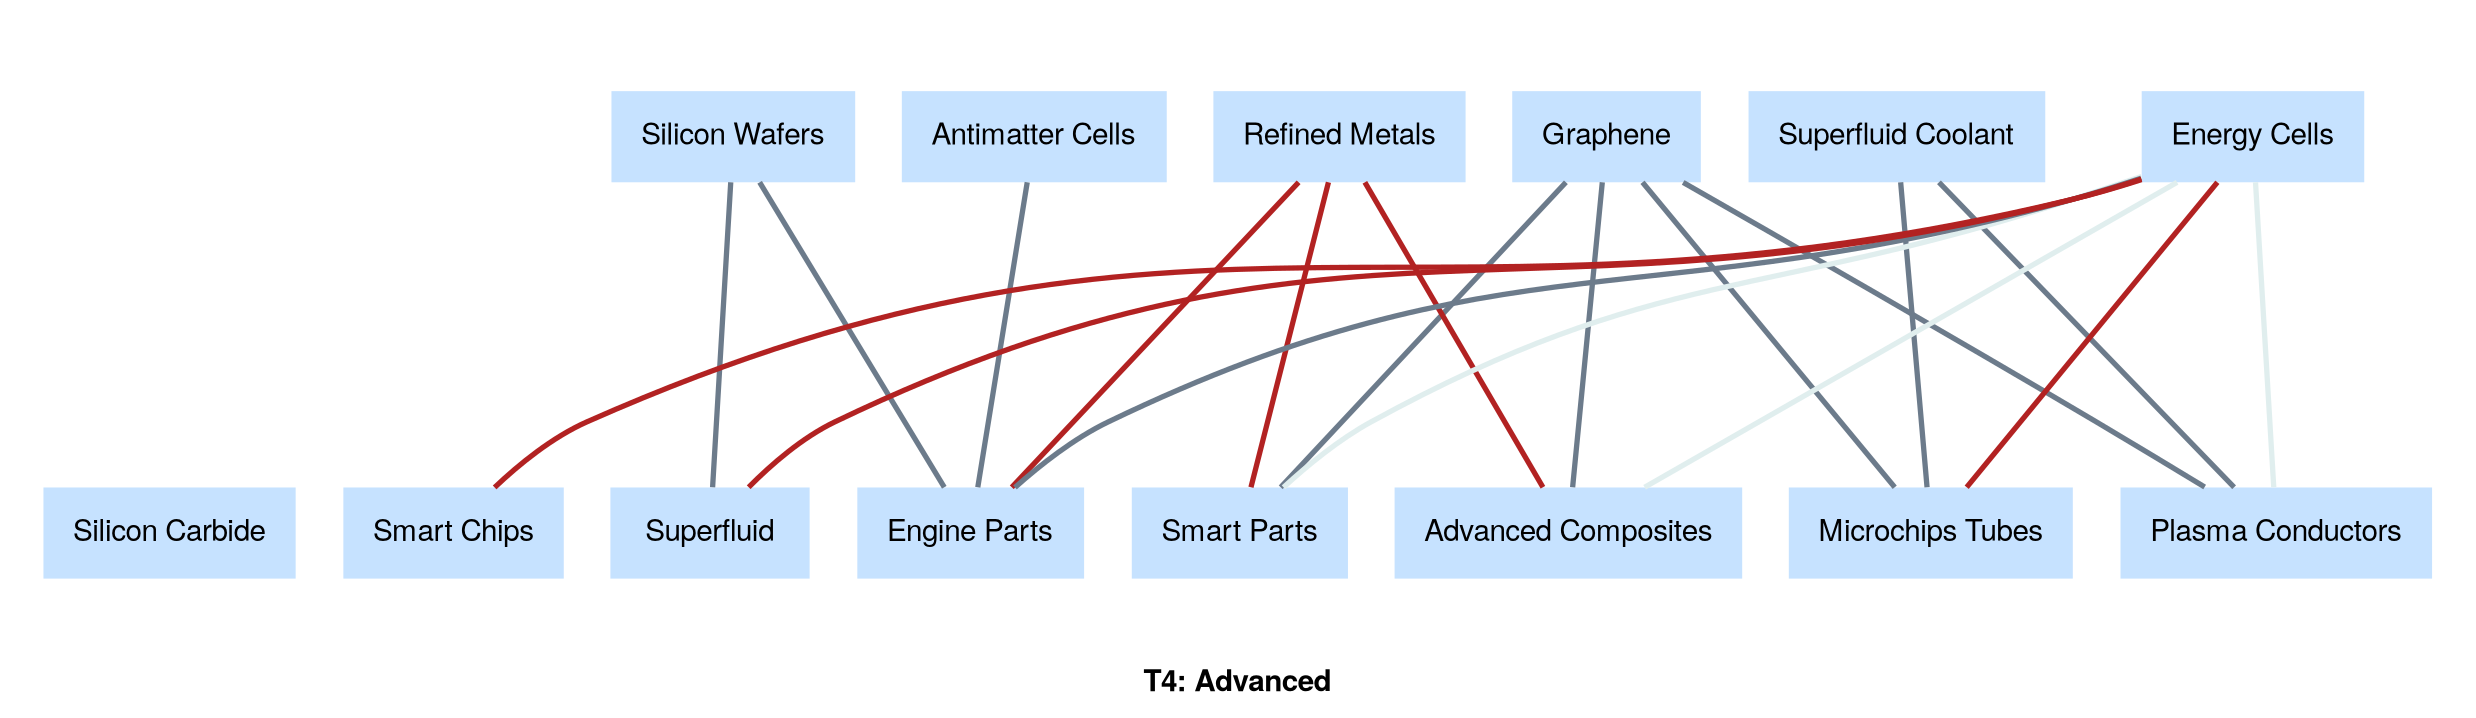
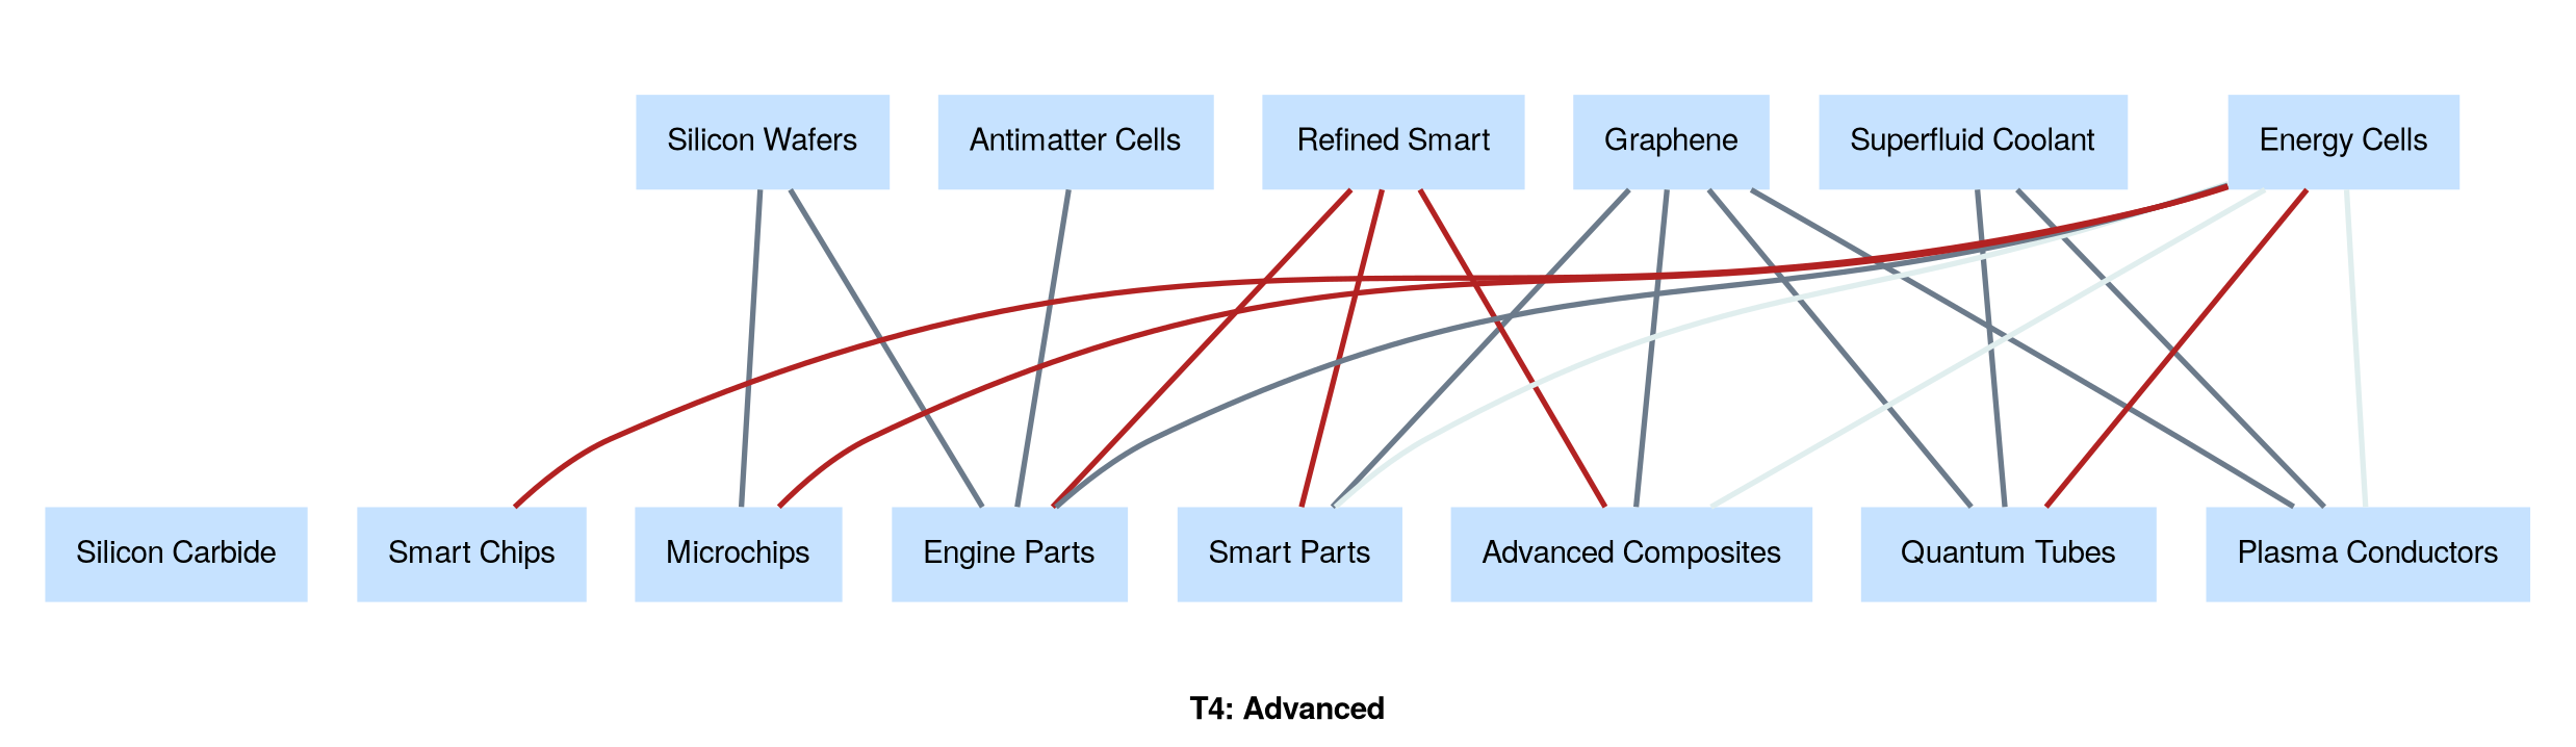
  graph {
    compound=true
    fontname="Helvetica,Arial,sans-serif"
    label=<<b>T4: Advanced</b>>
    nodesep=0.3
    ranksep=2
    node [color=slategray1 colour=lightsteelblue2 fontname="Helvetica,Arial,sans-serif" margin=0.2 penwidth=0 shape=box style=filled]
    edge [color=slategray4 constraint=true fontname="Helvetica,Arial,sans-serif" penwidth=2.5]
    "Superfluid Coolant"
    Graphene
-   "Refined Metals"
+   "Refined Metals" [label="Refined Smart"]
    "Antimatter Cells"
    "Silicon Wafers"
    "Energy Cells"
    "Plasma Conductors"
-   "Quantum Tubes" [label="Microchips Tubes"]
+   "Quantum Tubes"
    "Advanced Composites"
    n10 [label="Smart Parts"]
    "Engine Parts"
-   Microchips [label=Superfluid]
+   Microchips
    "Smart Chips"
    "Silicon Carbide"
    subgraph sub_1 {
      cluster=true
      label=Refined
      "Superfluid Coolant"
      Graphene
      "Refined Metals"
      "Antimatter Cells"
      "Silicon Wafers"
    }
    subgraph sub_2 {
      cluster=true
      label=Harvested
      "Energy Cells"
    }
    subgraph sub_3 {
      cluster=true
      label=Advanced
      "Plasma Conductors"
      "Quantum Tubes"
      "Advanced Composites"
      n10
      "Engine Parts"
      Microchips
      "Smart Chips"
      "Silicon Carbide"
    }
    "Superfluid Coolant" -- "Plasma Conductors"
    "Superfluid Coolant" -- "Quantum Tubes"
    Graphene -- "Plasma Conductors"
    Graphene -- "Quantum Tubes"
    Graphene -- "Advanced Composites"
    Graphene -- n10
    "Refined Metals" -- "Advanced Composites" [color=firebrick]
    "Refined Metals" -- n10 [color=firebrick]
    "Refined Metals" -- "Engine Parts" [color=firebrick]
    "Antimatter Cells" -- "Engine Parts"
    "Silicon Wafers" -- "Engine Parts"
    "Silicon Wafers" -- Microchips
    "Energy Cells" -- "Plasma Conductors" [color=azure2 constraint=false]
    "Energy Cells" -- "Quantum Tubes" [color=firebrick constraint=false]
    "Energy Cells" -- "Advanced Composites" [color=azure2 constraint=false]
    "Energy Cells" -- n10 [color=azure2 constraint=false]
    "Energy Cells" -- "Engine Parts" [constraint=false]
    "Energy Cells" -- Microchips [color=firebrick constraint=false]
    "Energy Cells" -- "Smart Chips" [color=firebrick constraint=false]
  }
